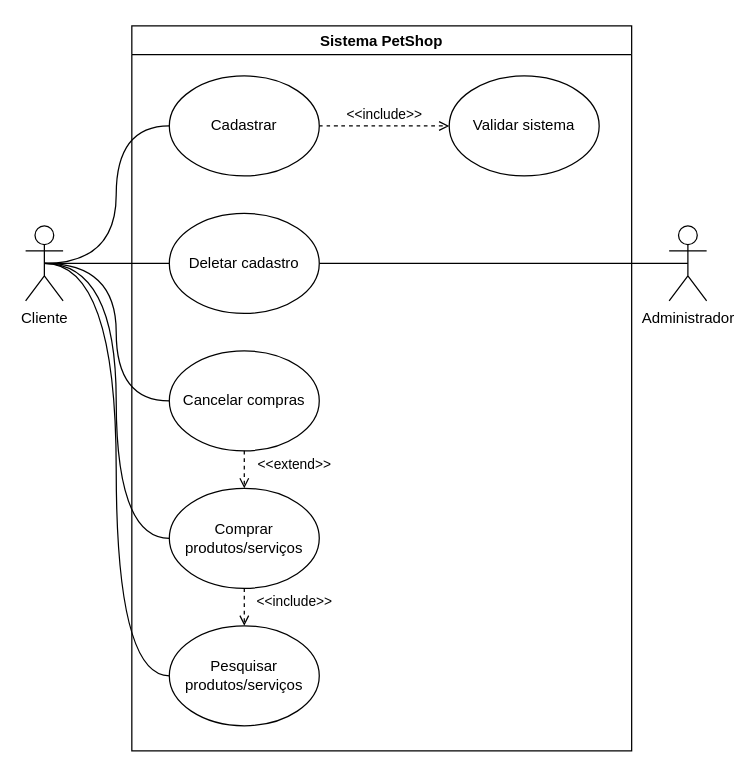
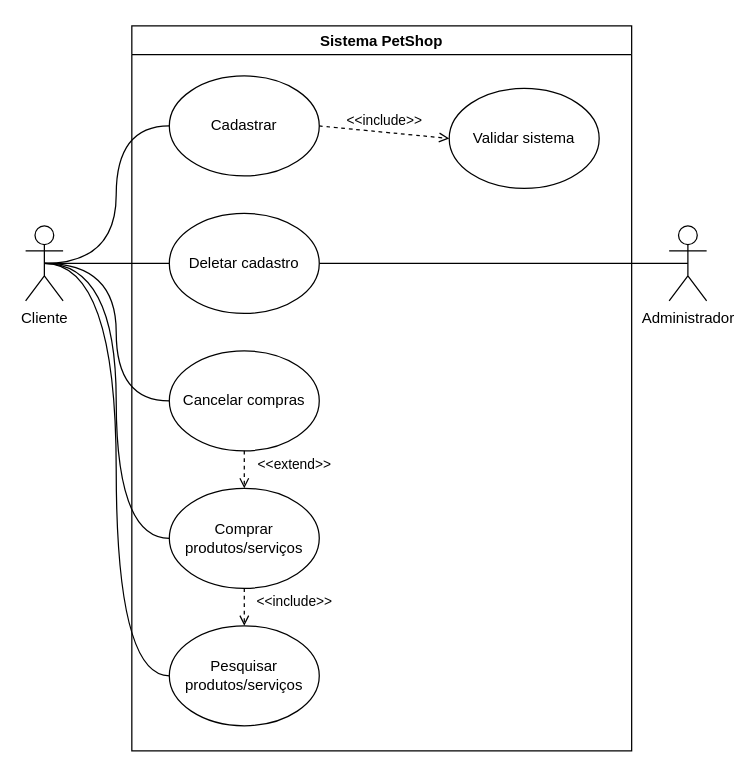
  <mxCell id="0" />
  <mxCell id="1" parent="0" />
  <mxCell id="2" style="edgeStyle=orthogonalEdgeStyle;rounded=0;orthogonalLoop=1;jettySize=auto;html=1;exitX=0.5;exitY=0.5;exitDx=0;exitDy=0;exitPerimeter=0;entryX=0;entryY=0.5;entryDx=0;entryDy=0;endArrow=none;endFill=0;" edge="1" parent="1" source="7" target="12"><mxGeometry relative="1" as="geometry" /></mxCell>
  <mxCell id="3" style="edgeStyle=orthogonalEdgeStyle;rounded=0;orthogonalLoop=1;jettySize=auto;html=1;exitX=0.5;exitY=0.5;exitDx=0;exitDy=0;exitPerimeter=0;entryX=0;entryY=0.5;entryDx=0;entryDy=0;curved=1;endArrow=none;endFill=0;" edge="1" parent="1" source="7" target="10"><mxGeometry relative="1" as="geometry" /></mxCell>
  <mxCell id="4" style="edgeStyle=orthogonalEdgeStyle;curved=1;rounded=0;orthogonalLoop=1;jettySize=auto;html=1;exitX=0.5;exitY=0.5;exitDx=0;exitDy=0;exitPerimeter=0;entryX=0;entryY=0.5;entryDx=0;entryDy=0;endArrow=none;endFill=0;" edge="1" parent="1" source="7" target="11"><mxGeometry relative="1" as="geometry" /></mxCell>
  <mxCell id="5" style="edgeStyle=orthogonalEdgeStyle;curved=1;rounded=0;orthogonalLoop=1;jettySize=auto;html=1;exitX=0.5;exitY=0.5;exitDx=0;exitDy=0;exitPerimeter=0;entryX=0;entryY=0.5;entryDx=0;entryDy=0;endArrow=none;endFill=0;" edge="1" parent="1" source="7" target="14"><mxGeometry relative="1" as="geometry" /></mxCell>
  <mxCell id="6" style="edgeStyle=orthogonalEdgeStyle;rounded=0;orthogonalLoop=1;jettySize=auto;html=1;exitX=0.5;exitY=0.5;exitDx=0;exitDy=0;exitPerimeter=0;entryX=0;entryY=0.5;entryDx=0;entryDy=0;endArrow=none;endFill=0;curved=1;" edge="1" parent="1" source="7" target="13"><mxGeometry relative="1" as="geometry" /></mxCell>
  <mxCell id="7" value="Cliente" style="shape=umlActor;verticalLabelPosition=bottom;verticalAlign=top;html=1;outlineConnect=0;" vertex="1" parent="1"><mxGeometry x="20" y="180" width="30" height="60" as="geometry" /></mxCell>
  <mxCell id="8" style="edgeStyle=orthogonalEdgeStyle;curved=1;rounded=0;orthogonalLoop=1;jettySize=auto;html=1;exitX=0.5;exitY=0.5;exitDx=0;exitDy=0;exitPerimeter=0;entryX=1;entryY=0.5;entryDx=0;entryDy=0;endArrow=none;endFill=0;" edge="1" parent="1" source="9" target="12"><mxGeometry relative="1" as="geometry" /></mxCell>
  <mxCell id="9" value="Administrador" style="shape=umlActor;verticalLabelPosition=bottom;verticalAlign=top;html=1;outlineConnect=0;" vertex="1" parent="1"><mxGeometry x="535" y="180" width="30" height="60" as="geometry" /></mxCell>
  <mxCell id="10" value="Cadastrar" style="ellipse;whiteSpace=wrap;html=1;" vertex="1" parent="1"><mxGeometry x="135" y="60" width="120" height="80" as="geometry" /></mxCell>
  <mxCell id="11" value="Comprar produtos/serviços" style="ellipse;whiteSpace=wrap;html=1;" vertex="1" parent="1"><mxGeometry x="135" y="390" width="120" height="80" as="geometry" /></mxCell>
  <mxCell id="12" value="Deletar cadastro" style="ellipse;whiteSpace=wrap;html=1;" vertex="1" parent="1"><mxGeometry x="135" y="170" width="120" height="80" as="geometry" /></mxCell>
  <mxCell id="13" value="Cancelar compras" style="ellipse;whiteSpace=wrap;html=1;" vertex="1" parent="1"><mxGeometry x="135" y="280" width="120" height="80" as="geometry" /></mxCell>
  <mxCell id="14" value="Pesquisar produtos/serviços" style="ellipse;whiteSpace=wrap;html=1;" vertex="1" parent="1"><mxGeometry x="135" y="500" width="120" height="80" as="geometry" /></mxCell>
- <mxCell id="15" value="Validar sistema" style="ellipse;whiteSpace=wrap;html=1;" vertex="1" parent="1"><mxGeometry x="359" y="60" width="120" height="80" as="geometry" /></mxCell>
+ <mxCell id="15" value="Validar sistema" style="ellipse;whiteSpace=wrap;html=1;" vertex="1" parent="1"><mxGeometry x="359" y="70" width="120" height="80" as="geometry" /></mxCell>
  <mxCell id="16" value="&amp;lt;&amp;lt;include&amp;gt;&amp;gt;" style="html=1;verticalAlign=bottom;labelBackgroundColor=none;endArrow=open;endFill=0;dashed=1;rounded=0;curved=1;exitX=0.5;exitY=1;exitDx=0;exitDy=0;entryX=0.5;entryY=0;entryDx=0;entryDy=0;" edge="1" parent="1" source="11" target="14"><mxGeometry x="0.333" y="40" width="160" relative="1" as="geometry"><mxPoint x="-185" y="490" as="sourcePoint" /><mxPoint x="-25" y="490" as="targetPoint" /><mxPoint as="offset" /></mxGeometry></mxCell>
  <mxCell id="17" value="&amp;lt;&amp;lt;include&amp;gt;&amp;gt;" style="html=1;verticalAlign=bottom;labelBackgroundColor=none;endArrow=open;endFill=0;dashed=1;rounded=0;curved=1;exitX=1;exitY=0.5;exitDx=0;exitDy=0;entryX=0;entryY=0.5;entryDx=0;entryDy=0;" edge="1" parent="1" source="10" target="15"><mxGeometry width="160" relative="1" as="geometry"><mxPoint x="245" y="30" as="sourcePoint" /><mxPoint x="405" y="30" as="targetPoint" /></mxGeometry></mxCell>
  <mxCell id="18" value="&amp;lt;&amp;lt;extend&amp;gt;&amp;gt;" style="html=1;verticalAlign=bottom;labelBackgroundColor=none;endArrow=open;endFill=0;dashed=1;rounded=0;curved=1;exitX=0.5;exitY=1;exitDx=0;exitDy=0;entryX=0.5;entryY=0;entryDx=0;entryDy=0;" edge="1" parent="1" source="13" target="11"><mxGeometry x="0.333" y="40" width="160" relative="1" as="geometry"><mxPoint x="245" y="300" as="sourcePoint" /><mxPoint x="405" y="300" as="targetPoint" /><mxPoint as="offset" /></mxGeometry></mxCell>
  <mxCell id="19" value="Sistema PetShop" style="swimlane;" vertex="1" parent="1"><mxGeometry x="105" y="20" width="400" height="580" as="geometry" /></mxCell>
